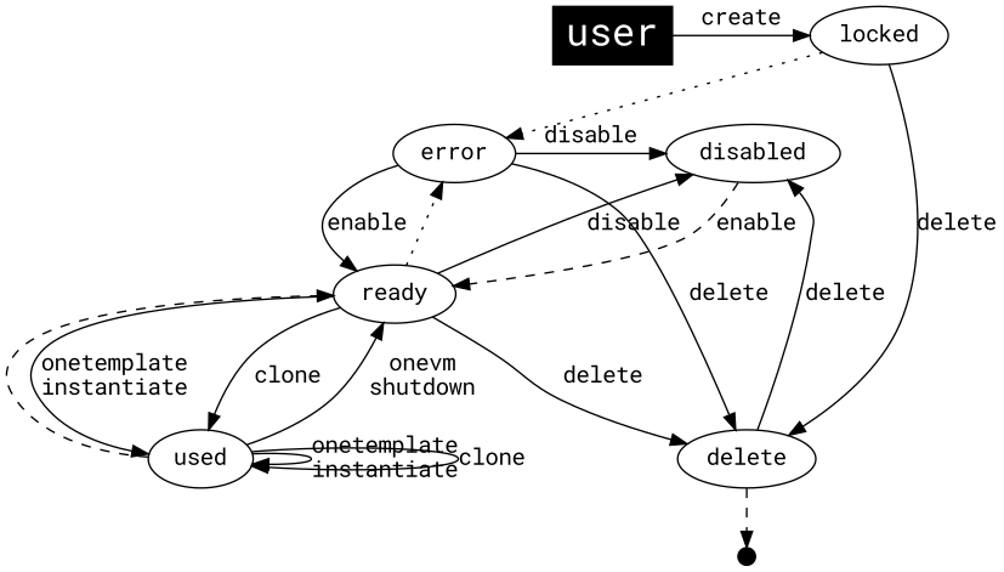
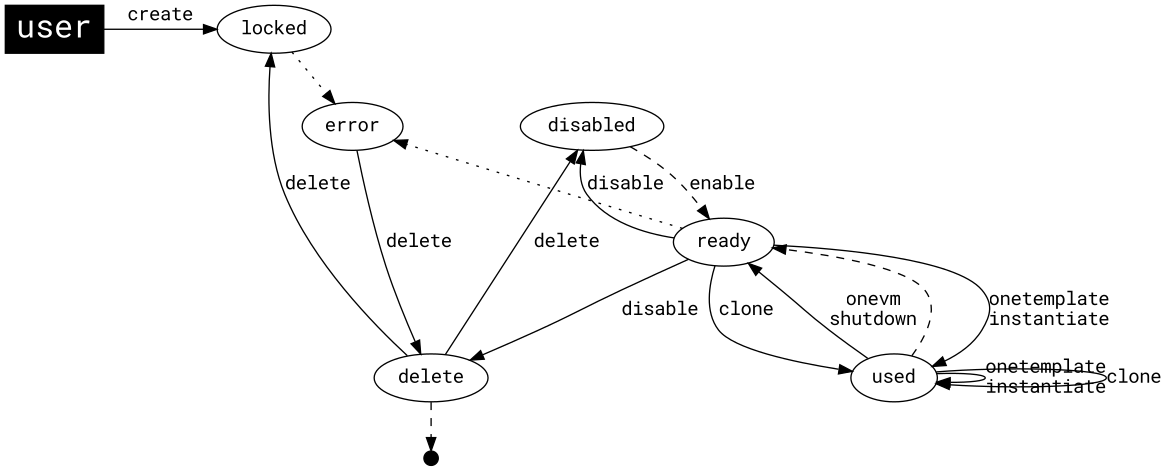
  digraph {
    fontname="Roboto Mono"
    nodesep=0.5
    node [fontname="Roboto Mono"]
    edge [fontname="Roboto Mono"]
    user [fillcolor=black fontcolor=white fontsize=24.0 shape=box style=filled]
    locked
    ready
    error
    disabled
    delete
    end [height=0.15 shape=point width=0.15]
    used
    subgraph sub_1 {
      rank=min
      user
      locked
    }
    subgraph sub_2 {
      color=white
      rank=same
      ready
    }
    subgraph sub_3 {
      color=white
      rank=same
      error
      disabled
    }
    subgraph sub_4 {
      color=white
      rank=same
      delete
    }
    subgraph sub_5 {
      color=white
      rank=max
      end
    }
    user -> locked [label=create]
    locked -> error [style=dotted]
-   locked -> delete [label=delete]
+   delete -> locked [label=delete]
    ready -> error [style=dotted]
    ready -> disabled [label=disable]
-   ready -> delete [label=delete]
+   ready -> delete [label=disable]
    ready -> used [label="onetemplate\ninstantiate"]
    ready -> used [label=clone]
-   error -> ready [label=enable]
-   error -> disabled [label=disable]
    error -> delete [label=delete]
    disabled -> ready [label=enable style=dashed]
    delete -> disabled [label=delete]
    delete -> end [style=dashed]
    used -> ready [label="onevm\nshutdown"]
    used -> ready [style=dashed]
    used -> used [label="onetemplate\ninstantiate"]
    used -> used [label=clone]
  }
